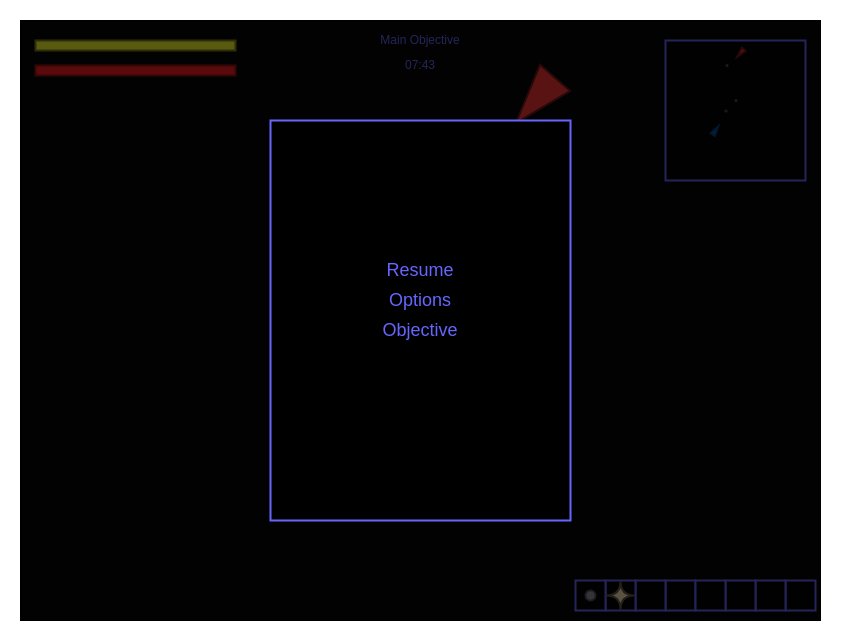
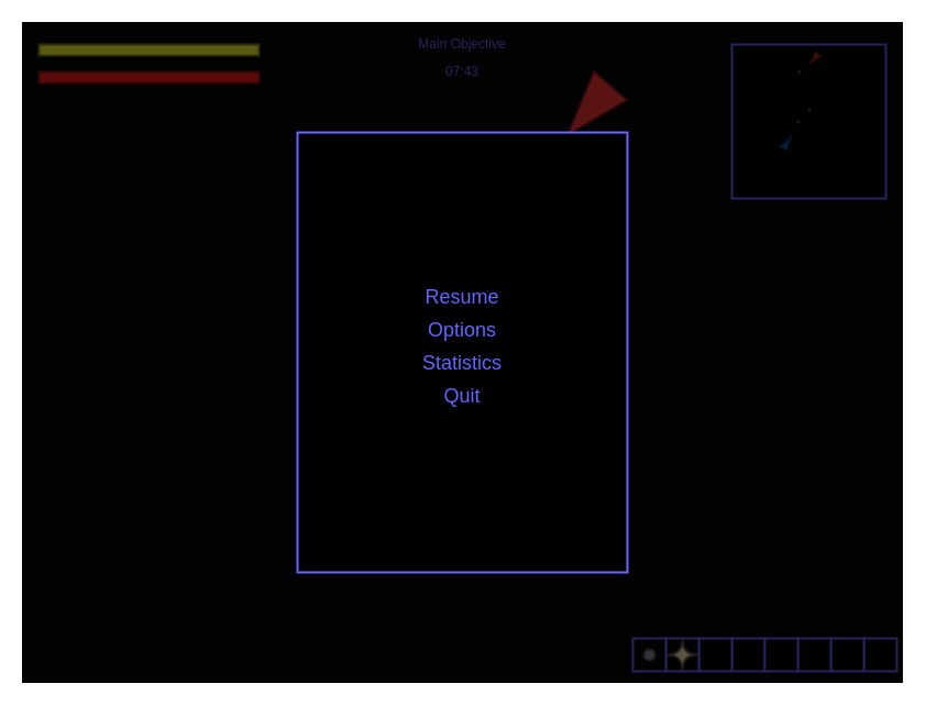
  <mxCell id="0" />
  <mxCell id="1" parent="0" />
  <mxCell id="2" value="" style="whiteSpace=wrap;html=1;fillColor=#030303;" parent="1" vertex="1"><mxGeometry x="20" y="20" width="800" height="600" as="geometry" /></mxCell>
  <mxCell id="3" value="" style="rounded=0;whiteSpace=wrap;html=1;strokeWidth=2;fillColor=#F8FF29;strokeColor=#7E8215;" vertex="1" parent="1"><mxGeometry x="35" y="40" width="200" height="10" as="geometry" /></mxCell>
  <mxCell id="4" value="" style="rounded=0;whiteSpace=wrap;html=1;strokeWidth=2;fillColor=#FF1919;strokeColor=#940F0F;" vertex="1" parent="1"><mxGeometry x="35" y="65" width="200" height="10" as="geometry" /></mxCell>
  <mxCell id="5" value="&lt;font color=&quot;#6666ff&quot;&gt;Main Objective&lt;/font&gt;" style="text;html=1;strokeColor=none;fillColor=none;align=center;verticalAlign=middle;whiteSpace=wrap;rounded=0;" vertex="1" parent="1"><mxGeometry x="320" y="30" width="200" height="20" as="geometry" /></mxCell>
  <mxCell id="6" value="&lt;font color=&quot;#6666ff&quot;&gt;07:43&lt;/font&gt;" style="text;html=1;strokeColor=none;fillColor=none;align=center;verticalAlign=middle;whiteSpace=wrap;rounded=0;" vertex="1" parent="1"><mxGeometry x="320" y="55" width="200" height="20" as="geometry" /></mxCell>
  <mxCell id="7" value="" style="triangle;whiteSpace=wrap;html=1;strokeWidth=2;fillColor=#0066CC;strokeColor=#004080;direction=east;rotation=304;" vertex="1" parent="1"><mxGeometry x="390" y="300" width="60" height="40" as="geometry" /></mxCell>
  <mxCell id="8" value="" style="ellipse;whiteSpace=wrap;html=1;aspect=fixed;strokeWidth=2;fillColor=#9695A1;strokeColor=#515057;" vertex="1" parent="1"><mxGeometry x="450" y="260" width="10" height="10" as="geometry" /></mxCell>
  <mxCell id="9" value="" style="ellipse;whiteSpace=wrap;html=1;aspect=fixed;strokeWidth=2;fillColor=#9695A1;strokeColor=#515057;" vertex="1" parent="1"><mxGeometry x="465" y="240" width="10" height="10" as="geometry" /></mxCell>
  <mxCell id="10" value="" style="ellipse;whiteSpace=wrap;html=1;aspect=fixed;strokeWidth=2;fillColor=#9695A1;strokeColor=#515057;" vertex="1" parent="1"><mxGeometry x="495" y="130" width="10" height="10" as="geometry" /></mxCell>
  <mxCell id="11" value="" style="triangle;whiteSpace=wrap;html=1;strokeWidth=2;fillColor=#FF3333;strokeColor=#6E1616;rotation=131;" vertex="1" parent="1"><mxGeometry x="505" y="80" width="60" height="40" as="geometry" /></mxCell>
  <mxCell id="12" value="" style="whiteSpace=wrap;html=1;aspect=fixed;strokeWidth=2;fillColor=#000000;strokeColor=#6666FF;" vertex="1" parent="1"><mxGeometry x="665" y="40" width="140" height="140" as="geometry" /></mxCell>
  <mxCell id="13" value="" style="triangle;whiteSpace=wrap;html=1;strokeWidth=2;fillColor=#0066CC;strokeColor=#004080;direction=east;rotation=304;" vertex="1" parent="1"><mxGeometry x="710" y="127.5" width="10" height="5" as="geometry" /></mxCell>
  <mxCell id="14" value="" style="triangle;whiteSpace=wrap;html=1;strokeWidth=2;fillColor=#FF3333;strokeColor=#6E1616;rotation=131;" vertex="1" parent="1"><mxGeometry x="735" y="50" width="10" height="5" as="geometry" /></mxCell>
  <mxCell id="15" value="" style="ellipse;whiteSpace=wrap;html=1;aspect=fixed;strokeWidth=2;fillColor=#9695A1;strokeColor=#515057;" vertex="1" parent="1"><mxGeometry x="725" y="110" width="1" height="1" as="geometry" /></mxCell>
  <mxCell id="16" value="" style="ellipse;whiteSpace=wrap;html=1;aspect=fixed;strokeWidth=2;fillColor=#9695A1;strokeColor=#515057;" vertex="1" parent="1"><mxGeometry x="735" y="99.5" width="1" height="1" as="geometry" /></mxCell>
  <mxCell id="17" value="" style="ellipse;whiteSpace=wrap;html=1;aspect=fixed;strokeWidth=2;fillColor=#9695A1;strokeColor=#515057;" vertex="1" parent="1"><mxGeometry x="726" y="64.5" width="1" height="1" as="geometry" /></mxCell>
  <mxCell id="18" value="" style="group" vertex="1" connectable="0" parent="1"><mxGeometry x="575" y="580" width="240" height="30" as="geometry" /></mxCell>
  <mxCell id="19" value="" style="whiteSpace=wrap;html=1;aspect=fixed;strokeColor=#6666FF;strokeWidth=2;fillColor=#000000;" vertex="1" parent="18"><mxGeometry x="210" width="30" height="30" as="geometry" /></mxCell>
  <mxCell id="20" value="" style="whiteSpace=wrap;html=1;aspect=fixed;strokeColor=#6666FF;strokeWidth=2;fillColor=#000000;" vertex="1" parent="18"><mxGeometry x="180" width="30" height="30" as="geometry" /></mxCell>
  <mxCell id="21" value="" style="whiteSpace=wrap;html=1;aspect=fixed;strokeColor=#6666FF;strokeWidth=2;fillColor=#000000;" vertex="1" parent="18"><mxGeometry x="150" width="30" height="30" as="geometry" /></mxCell>
  <mxCell id="22" value="" style="whiteSpace=wrap;html=1;aspect=fixed;strokeColor=#6666FF;strokeWidth=2;fillColor=#000000;" vertex="1" parent="18"><mxGeometry x="90" width="30" height="30" as="geometry" /></mxCell>
  <mxCell id="23" value="" style="whiteSpace=wrap;html=1;aspect=fixed;strokeColor=#6666FF;strokeWidth=2;fillColor=#000000;" vertex="1" parent="18"><mxGeometry x="120" width="30" height="30" as="geometry" /></mxCell>
  <mxCell id="24" value="" style="whiteSpace=wrap;html=1;aspect=fixed;strokeColor=#6666FF;strokeWidth=2;fillColor=#000000;" vertex="1" parent="18"><mxGeometry x="60" width="30" height="30" as="geometry" /></mxCell>
  <mxCell id="25" value="" style="whiteSpace=wrap;html=1;aspect=fixed;strokeColor=#6666FF;strokeWidth=2;fillColor=#000000;" vertex="1" parent="18"><mxGeometry x="30" width="30" height="30" as="geometry" /></mxCell>
  <mxCell id="26" value="" style="whiteSpace=wrap;html=1;aspect=fixed;strokeColor=#6666FF;strokeWidth=2;fillColor=#000000;" vertex="1" parent="18"><mxGeometry width="30" height="30" as="geometry" /></mxCell>
  <mxCell id="27" value="" style="ellipse;whiteSpace=wrap;html=1;aspect=fixed;strokeWidth=2;fillColor=#9695A1;strokeColor=#515057;" vertex="1" parent="18"><mxGeometry x="10" y="10" width="10" height="10" as="geometry" /></mxCell>
  <mxCell id="28" value="" style="shape=switch;whiteSpace=wrap;html=1;strokeWidth=2;fillColor=#FFE5B8;strokeColor=#635948;rotation=45;direction=south;" vertex="1" parent="18"><mxGeometry x="35" y="5" width="20" height="20" as="geometry" /></mxCell>
  <mxCell id="29" value="" style="whiteSpace=wrap;html=1;fillColor=#030303;opacity=65;" vertex="1" parent="1"><mxGeometry x="20" y="20" width="800" height="600" as="geometry" /></mxCell>
  <mxCell id="30" value="" style="whiteSpace=wrap;html=1;strokeWidth=2;fillColor=#000000;strokeColor=#6666FF;" vertex="1" parent="1"><mxGeometry x="270" y="120" width="300" height="400" as="geometry" /></mxCell>
  <mxCell id="31" value="" style="group" vertex="1" connectable="0" parent="1"><mxGeometry x="275" y="260" width="290" height="110" as="geometry" /></mxCell>
  <mxCell id="32" value="&lt;font color=&quot;#6666ff&quot; style=&quot;font-size: 18px&quot;&gt;Resume&lt;/font&gt;" style="text;html=1;strokeColor=none;fillColor=none;align=center;verticalAlign=middle;whiteSpace=wrap;rounded=0;" vertex="1" parent="31"><mxGeometry width="290" height="20" as="geometry" /></mxCell>
  <mxCell id="33" value="&lt;font color=&quot;#6666ff&quot; style=&quot;font-size: 18px&quot;&gt;Options&lt;/font&gt;" style="text;html=1;strokeColor=none;fillColor=none;align=center;verticalAlign=middle;whiteSpace=wrap;rounded=0;" vertex="1" parent="31"><mxGeometry y="30" width="290" height="20" as="geometry" /></mxCell>
- <mxCell id="34" value="&lt;font color=&quot;#6666ff&quot; style=&quot;font-size: 18px&quot;&gt;Objective&lt;/font&gt;" style="text;html=1;strokeColor=none;fillColor=none;align=center;verticalAlign=middle;whiteSpace=wrap;rounded=0;" vertex="1" parent="31"><mxGeometry y="60" width="290" height="20" as="geometry" /></mxCell>
+ <mxCell id="34" value="&lt;font color=&quot;#6666ff&quot; style=&quot;font-size: 18px&quot;&gt;Statistics&lt;/font&gt;" style="text;html=1;strokeColor=none;fillColor=none;align=center;verticalAlign=middle;whiteSpace=wrap;rounded=0;" vertex="1" parent="31"><mxGeometry y="60" width="290" height="20" as="geometry" /></mxCell>
+ <mxCell id="35" value="&lt;font color=&quot;#6666ff&quot; style=&quot;font-size: 18px&quot;&gt;Quit&lt;br&gt;&lt;/font&gt;" style="text;html=1;strokeColor=none;fillColor=none;align=center;verticalAlign=middle;whiteSpace=wrap;rounded=0;" vertex="1" parent="31"><mxGeometry y="90" width="290" height="20" as="geometry" /></mxCell>
